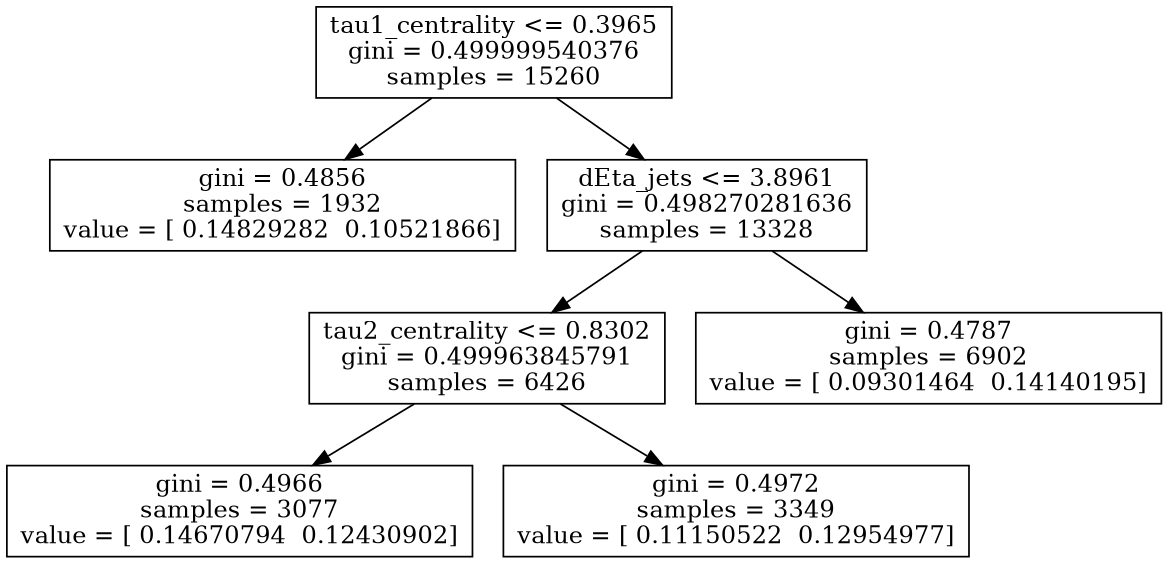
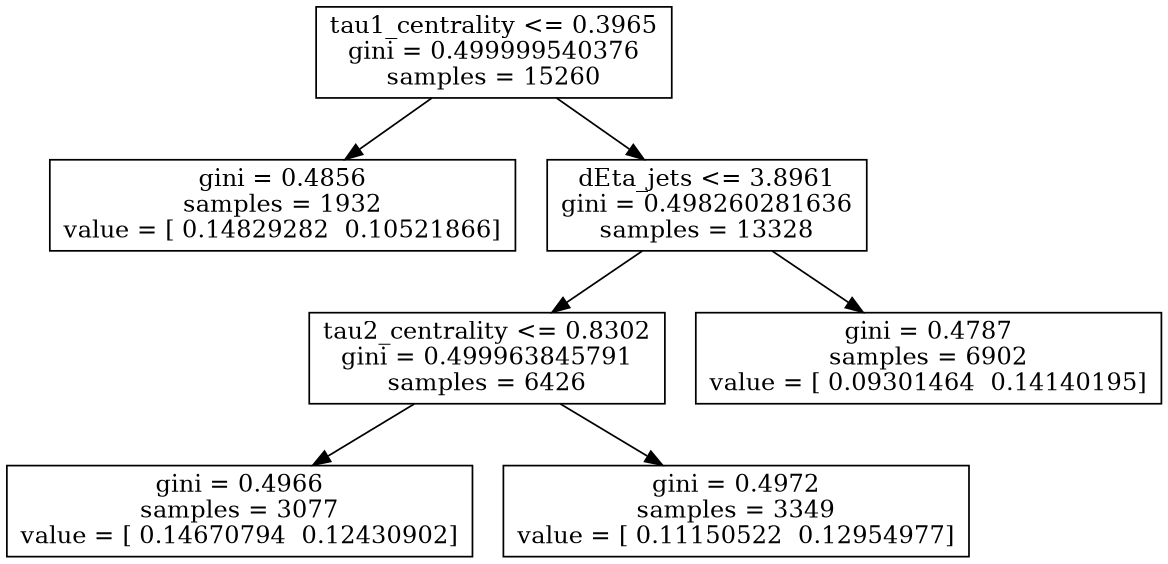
  digraph {
    node [shape=box]
    n1 [label="tau1_centrality <= 0.3965\ngini = 0.499999540376\nsamples = 15260"]
    n2 [label="gini = 0.4856\nsamples = 1932\nvalue = [ 0.14829282  0.10521866]"]
-   n3 [label="dEta_jets <= 3.8961\ngini = 0.498270281636\nsamples = 13328"]
+   n3 [label="dEta_jets <= 3.8961\ngini = 0.498260281636\nsamples = 13328"]
    n4 [label="tau2_centrality <= 0.8302\ngini = 0.499963845791\nsamples = 6426"]
    n5 [label="gini = 0.4787\nsamples = 6902\nvalue = [ 0.09301464  0.14140195]"]
    n6 [label="gini = 0.4966\nsamples = 3077\nvalue = [ 0.14670794  0.12430902]"]
    n7 [label="gini = 0.4972\nsamples = 3349\nvalue = [ 0.11150522  0.12954977]"]
    n1 -> n2
    n1 -> n3
    n3 -> n4
    n3 -> n5
    n4 -> n6
    n4 -> n7
  }
